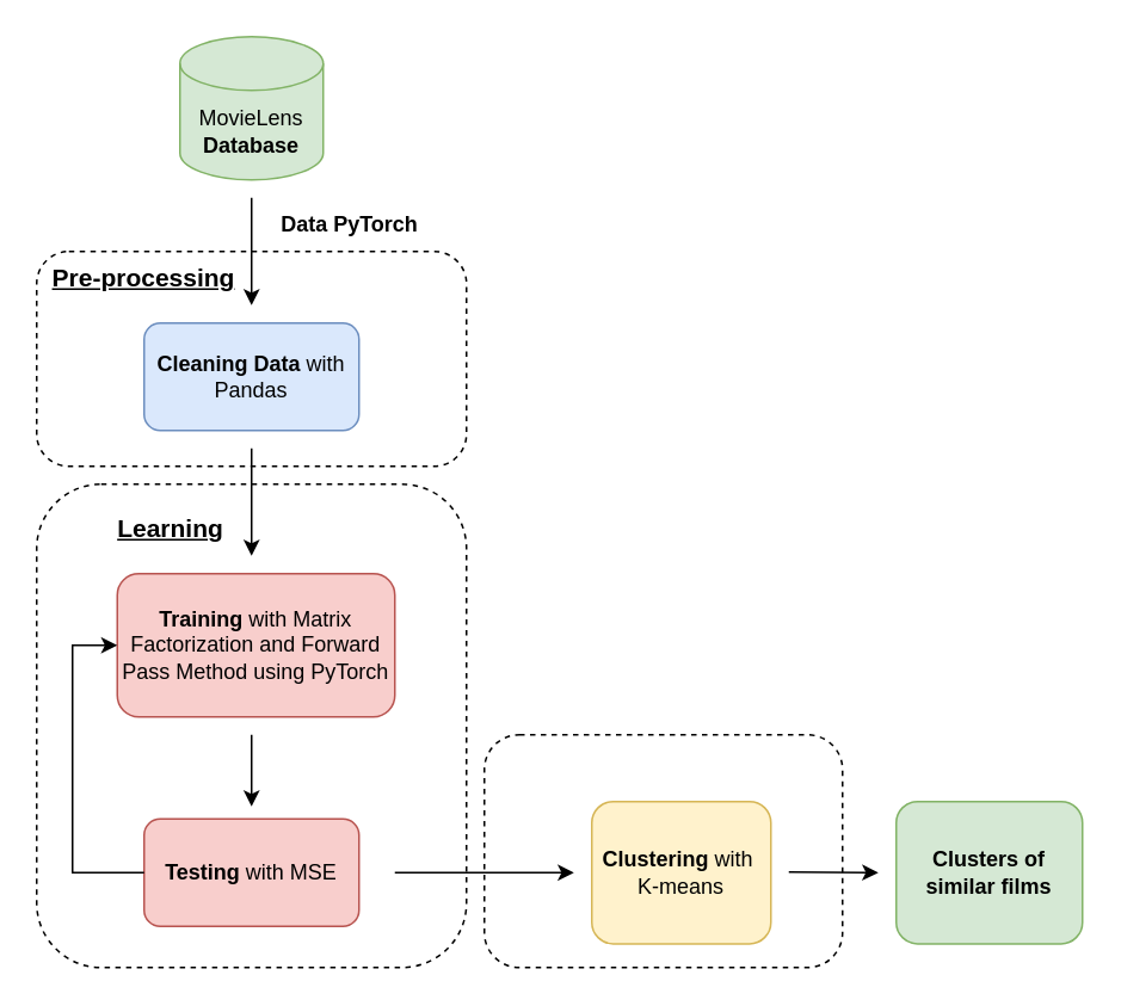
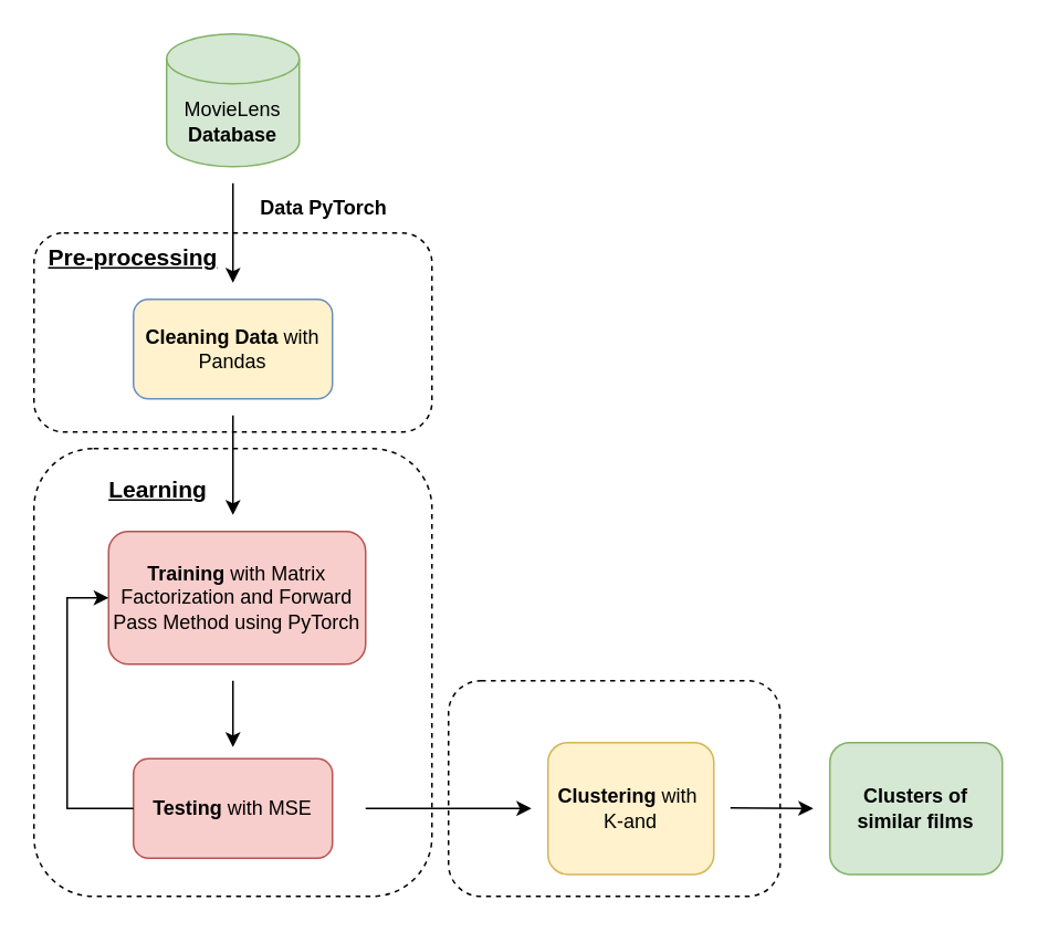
  <mxCell id="0" />
  <mxCell id="1" parent="0" />
  <mxCell id="2" value="" style="rounded=1;whiteSpace=wrap;html=1;dashed=1;fillColor=none;" parent="1" vertex="1"><mxGeometry y="270" width="240" height="270" as="geometry" x="20" /></mxCell>
  <mxCell id="3" value="" style="rounded=1;whiteSpace=wrap;html=1;dashed=1;fillColor=none;" parent="1" vertex="1"><mxGeometry x="270" y="410" width="200" height="130" as="geometry" /></mxCell>
  <mxCell id="4" value="" style="rounded=1;whiteSpace=wrap;html=1;dashed=1;fillColor=none;" parent="1" vertex="1"><mxGeometry y="140" width="240" height="120" as="geometry" x="20" /></mxCell>
  <mxCell id="5" value="MovieLens &lt;b&gt;Database&lt;/b&gt;" style="shape=cylinder3;whiteSpace=wrap;html=1;boundedLbl=1;backgroundOutline=1;size=15;fillColor=#d5e8d4;strokeColor=#82b366;" parent="1" vertex="1"><mxGeometry x="100" y="20" width="80" height="80" as="geometry" /></mxCell>
  <mxCell id="6" value="&lt;b&gt;Data PyTorch&lt;/b&gt;" style="text;html=1;align=center;verticalAlign=middle;whiteSpace=wrap;rounded=0;" parent="1" vertex="1"><mxGeometry x="150" y="110" width="90" height="30" as="geometry" /></mxCell>
  <mxCell id="7" value="&lt;b&gt;Clusters of similar films&lt;/b&gt;" style="rounded=1;whiteSpace=wrap;html=1;fillColor=#d5e8d4;strokeColor=#82b366;" parent="1" vertex="1"><mxGeometry x="500" y="447.25" width="104" height="79.5" as="geometry" /></mxCell>
  <mxCell id="8" value="" style="endArrow=classic;html=1;rounded=0;" parent="1" edge="1"><mxGeometry width="50" height="50" relative="1" as="geometry"><mxPoint x="220" y="487" as="sourcePoint" /><mxPoint x="320" y="487" as="targetPoint" /></mxGeometry></mxCell>
  <mxCell id="9" value="&lt;u style=&quot;font-size: 14px;&quot;&gt;&lt;font style=&quot;font-size: 14px;&quot;&gt;Pre-processing&lt;/font&gt;&lt;/u&gt;" style="text;html=1;align=center;verticalAlign=middle;whiteSpace=wrap;rounded=0;fontStyle=1;fontSize=14;" parent="1" vertex="1"><mxGeometry y="140" width="120" height="30" as="geometry" x="20" /></mxCell>
  <mxCell id="10" value="&lt;u style=&quot;font-size: 14px;&quot;&gt;&lt;font style=&quot;font-size: 14px;&quot;&gt;Learning&lt;/font&gt;&lt;/u&gt;" style="text;html=1;align=center;verticalAlign=middle;whiteSpace=wrap;rounded=0;fontStyle=1;fontSize=14;" parent="1" vertex="1"><mxGeometry x="65" y="280" width="60" height="30" as="geometry" /></mxCell>
  <mxCell id="11" value="&lt;div style=&quot;forced-color-adjust: none;&quot;&gt;&lt;b&gt;Training&amp;nbsp;&lt;/b&gt;with Matrix Factorization and Forward Pass Method using PyTorch&lt;/div&gt;" style="rounded=1;whiteSpace=wrap;html=1;fillColor=#f8cecc;strokeColor=#b85450;" parent="1" vertex="1"><mxGeometry x="65" y="320" width="155" height="80" as="geometry" /></mxCell>
  <mxCell id="12" value="&lt;b&gt;Testing&lt;/b&gt;&amp;nbsp;with MSE" style="rounded=1;whiteSpace=wrap;html=1;fillColor=#f8cecc;strokeColor=#b85450;" parent="1" vertex="1"><mxGeometry x="80" y="457" width="120" height="60" as="geometry" /></mxCell>
- <mxCell id="13" value="&lt;b&gt;Cleaning Data&amp;nbsp;&lt;/b&gt;with Pandas" style="rounded=1;whiteSpace=wrap;html=1;fillColor=#dae8fc;strokeColor=#6c8ebf;" parent="1" vertex="1"><mxGeometry x="80" y="180" width="120" height="60" as="geometry" /></mxCell>
+ <mxCell id="13" value="&lt;b&gt;Cleaning Data&amp;nbsp;&lt;/b&gt;with Pandas" style="rounded=1;whiteSpace=wrap;html=1;fillColor=#fff2cc;strokeColor=#6c8ebf;" parent="1" vertex="1"><mxGeometry x="80" y="180" width="120" height="60" as="geometry" /></mxCell>
  <mxCell id="14" value="" style="endArrow=classic;html=1;rounded=0;" parent="1" edge="1"><mxGeometry width="50" height="50" relative="1" as="geometry"><mxPoint x="140" y="110" as="sourcePoint" /><mxPoint x="140" y="170" as="targetPoint" /></mxGeometry></mxCell>
  <mxCell id="15" value="" style="endArrow=classic;html=1;rounded=0;" parent="1" edge="1"><mxGeometry width="50" height="50" relative="1" as="geometry"><mxPoint x="140" y="250" as="sourcePoint" /><mxPoint x="140" y="310" as="targetPoint" /></mxGeometry></mxCell>
  <mxCell id="16" value="" style="endArrow=classic;html=1;rounded=0;" parent="1" edge="1"><mxGeometry width="50" height="50" relative="1" as="geometry"><mxPoint x="140" y="410" as="sourcePoint" /><mxPoint x="140" y="450" as="targetPoint" /></mxGeometry></mxCell>
- <mxCell id="17" value="&lt;b&gt;Clustering&lt;/b&gt;&amp;nbsp;with&amp;nbsp;&lt;div&gt;K-means&lt;/div&gt;" style="rounded=1;whiteSpace=wrap;html=1;fillColor=#fff2cc;strokeColor=#d6b656;" parent="1" vertex="1"><mxGeometry x="330" y="447.25" width="100" height="79.5" as="geometry" /></mxCell>
+ <mxCell id="17" value="&lt;b&gt;Clustering&lt;/b&gt;&amp;nbsp;with&amp;nbsp;&lt;div&gt;K-and&lt;/div&gt;" style="rounded=1;whiteSpace=wrap;html=1;fillColor=#fff2cc;strokeColor=#d6b656;" parent="1" vertex="1"><mxGeometry x="330" y="447.25" width="100" height="79.5" as="geometry" /></mxCell>
  <mxCell id="18" value="" style="endArrow=classic;html=1;rounded=0;" parent="1" edge="1"><mxGeometry width="50" height="50" relative="1" as="geometry"><mxPoint x="440" y="486.66" as="sourcePoint" /><mxPoint x="490" y="487" as="targetPoint" /></mxGeometry></mxCell>
  <mxCell id="19" value="" style="endArrow=classic;html=1;rounded=0;exitX=0;exitY=0.5;exitDx=0;exitDy=0;entryX=0;entryY=0.5;entryDx=0;entryDy=0;" parent="1" source="12" target="11" edge="1"><mxGeometry width="50" height="50" relative="1" as="geometry"><mxPoint x="40" y="467" as="sourcePoint" /><mxPoint x="40" y="507" as="targetPoint" /><Array as="points"><mxPoint x="40" y="487" /><mxPoint x="40" y="360" /></Array></mxGeometry></mxCell>
